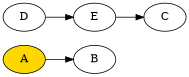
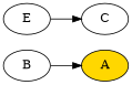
  digraph {
    rankdir=LR
    A [fillcolor=gold style=filled]
    B [nombre="Nodo B"]
-   D
    E
    C
-   A -> B [valor="Conexión entre A y B"]
-   D -> E
+   B -> A [valor="Conexión entre A y B"]
    E -> C
  }
